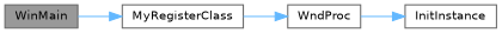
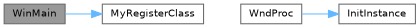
  digraph {
    rankdir=LR
    node [color=grey40 fillcolor=white fontname=Helvetica fontsize=10 shape=box style=filled]
    edge [color=steelblue1 fontname=Helvetica fontsize=10 labelfontname=Helvetica labelfontsize=10 style=solid]
    n1 [color=gray40 fillcolor=grey60 fontcolor=black height=0.2 label=WinMain width=0.4]
    n2 [height=0.2 label=MyRegisterClass width=0.4]
    n3 [height=0.2 label=InitInstance width=0.4]
    n4 [height=0.2 label=WndProc width=0.4]
    n1 -> n2
-   n2 -> n4
    n4 -> n3
  }
